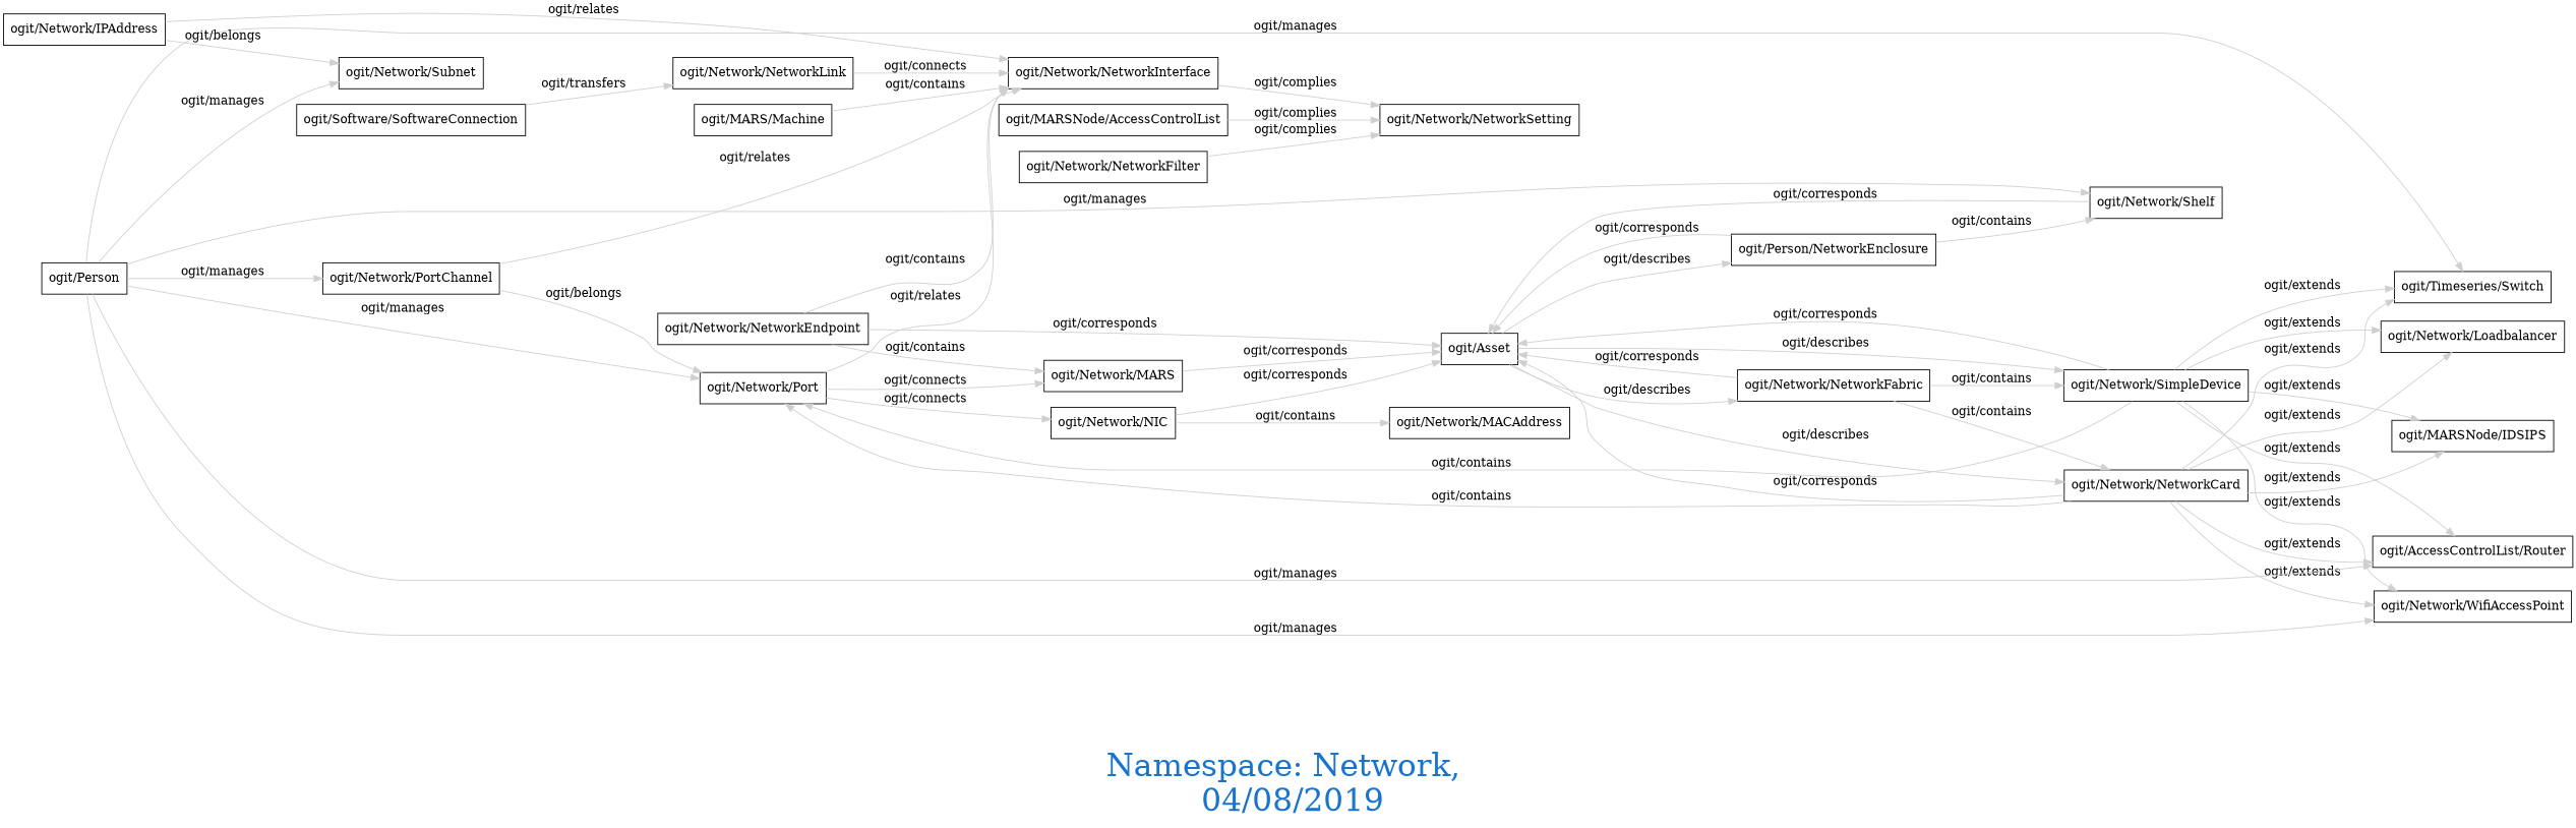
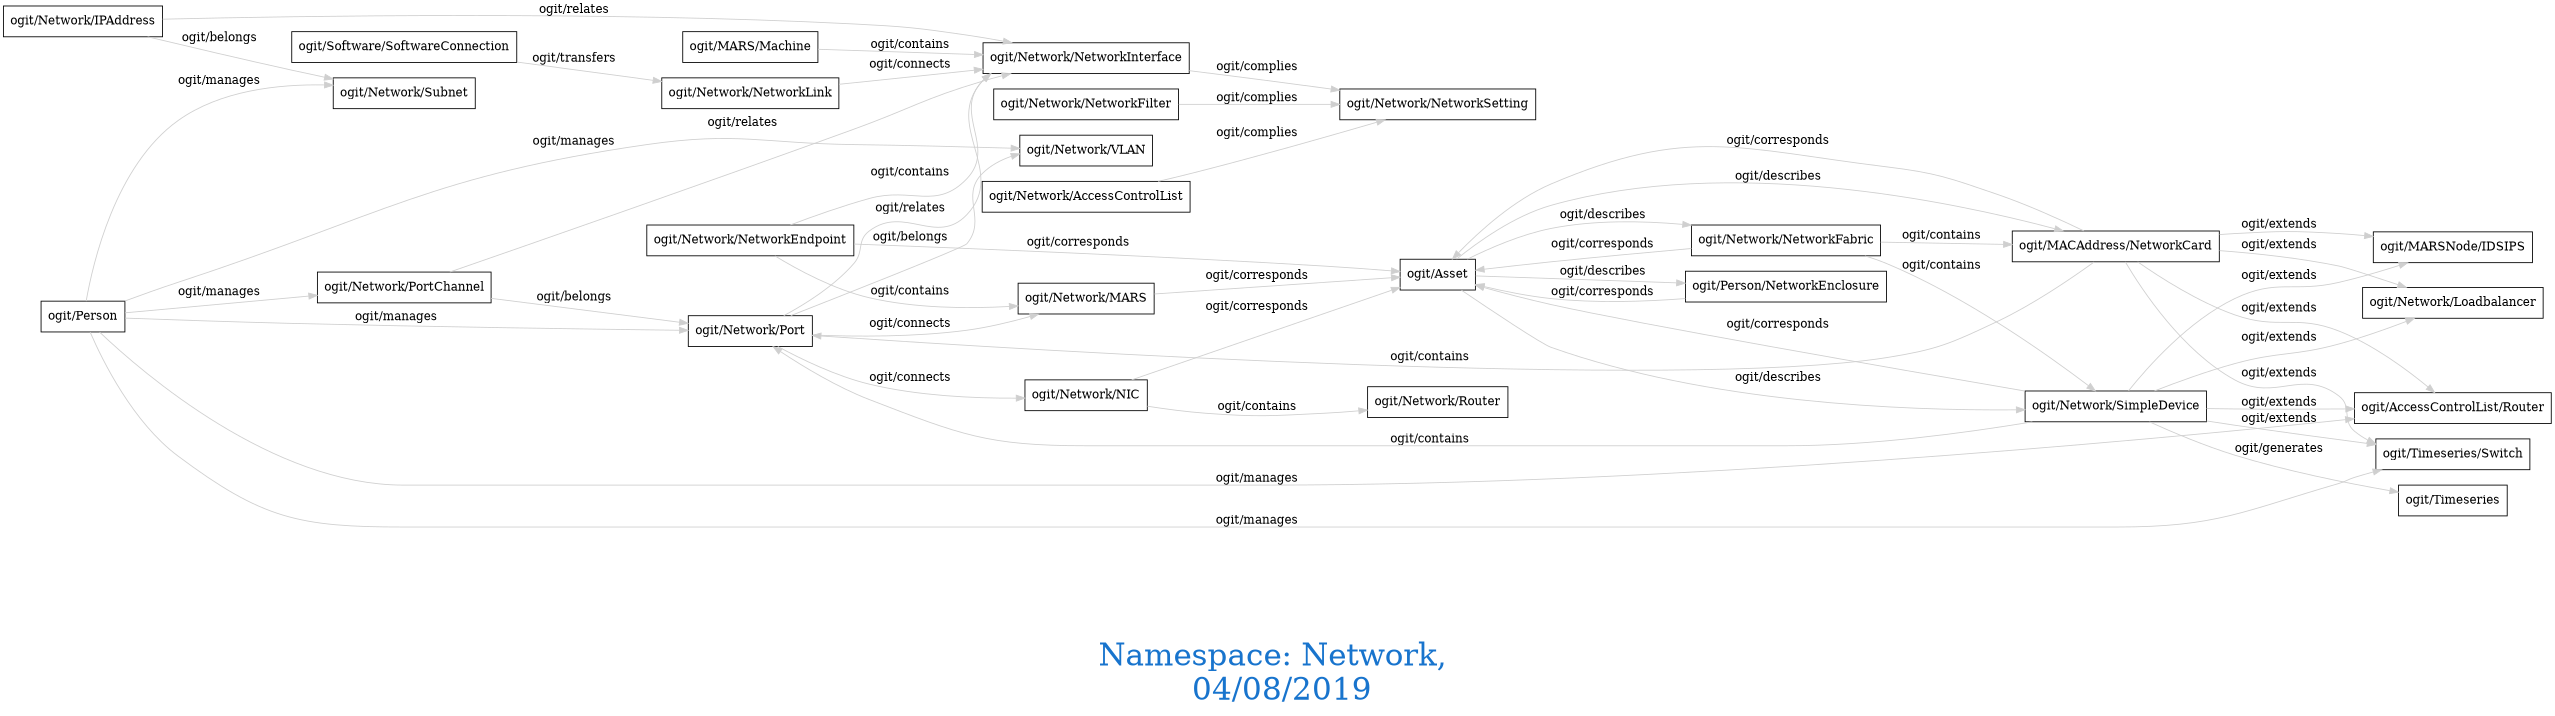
  digraph {
    fontcolor=dodgerblue3
    fontsize=36
    label="\n\n\nNamespace: Network, \n 04/08/2019"
    rankdir=LR
    node [shape=polygon]
    edge [color=gray81]
    "ogit/Network/NetworkInterface"
    "ogit/Network/NetworkSetting"
    "ogit/MARS/Machine"
    "ogit/Network/NIC"
-   "ogit/Network/MACAddress"
+   "ogit/Network/MACAddress" [label="ogit/Network/Router"]
    "ogit/Asset"
-   "ogit/Network/NetworkCard"
+   "ogit/Network/NetworkCard" [label="ogit/MACAddress/NetworkCard"]
    n8 [label="ogit/Person/NetworkEnclosure"]
    "ogit/Network/NetworkFabric"
    "ogit/Network/SimpleDevice"
    "ogit/Network/Port"
-   "ogit/Network/WifiAccessPoint"
    n13 [label="ogit/Timeseries/Switch"]
    n14 [label="ogit/AccessControlList/Router"]
    "ogit/Network/Loadbalancer"
    n16 [label="ogit/MARSNode/IDSIPS"]
    n17 [label="ogit/Network/MARS"]
-   "ogit/Network/Shelf"
+   "ogit/Network/VLAN"
    "ogit/Network/NetworkEndpoint"
+   "ogit/Timeseries"
    "ogit/Person"
    "ogit/Network/Subnet"
    "ogit/Network/PortChannel"
-   "ogit/Network/AccessControlList" [label="ogit/MARSNode/AccessControlList"]
+   "ogit/Network/AccessControlList"
    "ogit/Network/NetworkFilter"
    "ogit/Network/NetworkLink"
    "ogit/Software/SoftwareConnection"
    "ogit/Network/IPAddress"
    "ogit/Network/NetworkInterface" -> "ogit/Network/NetworkSetting" [label="ogit/complies    "]
    "ogit/MARS/Machine" -> "ogit/Network/NetworkInterface" [label="ogit/contains    "]
    "ogit/Network/NIC" -> "ogit/Network/MACAddress" [label="ogit/contains    "]
    "ogit/Network/NIC" -> "ogit/Asset" [label="ogit/corresponds    "]
    "ogit/Asset" -> "ogit/Network/NetworkCard" [label="ogit/describes    "]
    "ogit/Asset" -> n8 [label="ogit/describes    "]
    "ogit/Asset" -> "ogit/Network/NetworkFabric" [label="ogit/describes    "]
    "ogit/Asset" -> "ogit/Network/SimpleDevice" [label="ogit/describes    "]
    "ogit/Network/NetworkCard" -> "ogit/Asset" [label="ogit/corresponds    "]
    "ogit/Network/NetworkCard" -> "ogit/Network/Port" [label="ogit/contains    "]
-   "ogit/Network/NetworkCard" -> "ogit/Network/WifiAccessPoint" [label="ogit/extends    "]
    "ogit/Network/NetworkCard" -> n13 [label="ogit/extends    "]
    "ogit/Network/NetworkCard" -> n14 [label="ogit/extends    "]
    "ogit/Network/NetworkCard" -> "ogit/Network/Loadbalancer" [label="ogit/extends    "]
    "ogit/Network/NetworkCard" -> n16 [label="ogit/extends    "]
    n8 -> "ogit/Asset" [label="ogit/corresponds    "]
-   n8 -> "ogit/Network/Shelf" [label="ogit/contains    "]
    "ogit/Network/NetworkFabric" -> "ogit/Asset" [label="ogit/corresponds    "]
    "ogit/Network/NetworkFabric" -> "ogit/Network/NetworkCard" [label="ogit/contains    "]
    "ogit/Network/NetworkFabric" -> "ogit/Network/SimpleDevice" [label="ogit/contains    "]
    "ogit/Network/SimpleDevice" -> "ogit/Asset" [label="ogit/corresponds    "]
    "ogit/Network/SimpleDevice" -> "ogit/Network/Port" [label="ogit/contains    "]
-   "ogit/Network/SimpleDevice" -> "ogit/Network/WifiAccessPoint" [label="ogit/extends    "]
    "ogit/Network/SimpleDevice" -> n13 [label="ogit/extends    "]
    "ogit/Network/SimpleDevice" -> n14 [label="ogit/extends    "]
    "ogit/Network/SimpleDevice" -> "ogit/Network/Loadbalancer" [label="ogit/extends    "]
    "ogit/Network/SimpleDevice" -> n16 [label="ogit/extends    "]
+   "ogit/Network/SimpleDevice" -> "ogit/Timeseries" [label="ogit/generates    "]
    "ogit/Network/Port" -> "ogit/Network/NetworkInterface" [label="ogit/relates    "]
    "ogit/Network/Port" -> "ogit/Network/NIC" [label="ogit/connects    "]
    "ogit/Network/Port" -> n17 [label="ogit/connects    "]
+   "ogit/Network/Port" -> "ogit/Network/VLAN" [label="ogit/belongs    "]
    n17 -> "ogit/Asset" [label="ogit/corresponds    "]
-   "ogit/Network/Shelf" -> "ogit/Asset" [label="ogit/corresponds    "]
    "ogit/Network/NetworkEndpoint" -> "ogit/Network/NetworkInterface" [label="ogit/contains    "]
    "ogit/Network/NetworkEndpoint" -> "ogit/Asset" [label="ogit/corresponds    "]
    "ogit/Network/NetworkEndpoint" -> n17 [label="ogit/contains    "]
    "ogit/Person" -> "ogit/Network/Port" [label="ogit/manages    "]
-   "ogit/Person" -> "ogit/Network/WifiAccessPoint" [label="ogit/manages    "]
    "ogit/Person" -> n13 [label="ogit/manages    "]
    "ogit/Person" -> n14 [label="ogit/manages    "]
-   "ogit/Person" -> "ogit/Network/Shelf" [label="ogit/manages    "]
+   "ogit/Person" -> "ogit/Network/VLAN" [label="ogit/manages    "]
    "ogit/Person" -> "ogit/Network/Subnet" [label="ogit/manages    "]
    "ogit/Person" -> "ogit/Network/PortChannel" [label="ogit/manages    "]
    "ogit/Network/PortChannel" -> "ogit/Network/NetworkInterface" [label="ogit/relates    "]
    "ogit/Network/PortChannel" -> "ogit/Network/Port" [label="ogit/belongs    "]
    "ogit/Network/AccessControlList" -> "ogit/Network/NetworkSetting" [label="ogit/complies    "]
    "ogit/Network/NetworkFilter" -> "ogit/Network/NetworkSetting" [label="ogit/complies    "]
    "ogit/Network/NetworkLink" -> "ogit/Network/NetworkInterface" [label="ogit/connects    "]
    "ogit/Software/SoftwareConnection" -> "ogit/Network/NetworkLink" [label="ogit/transfers    "]
    "ogit/Network/IPAddress" -> "ogit/Network/NetworkInterface" [label="ogit/relates    "]
    "ogit/Network/IPAddress" -> "ogit/Network/Subnet" [label="ogit/belongs    "]
  }
